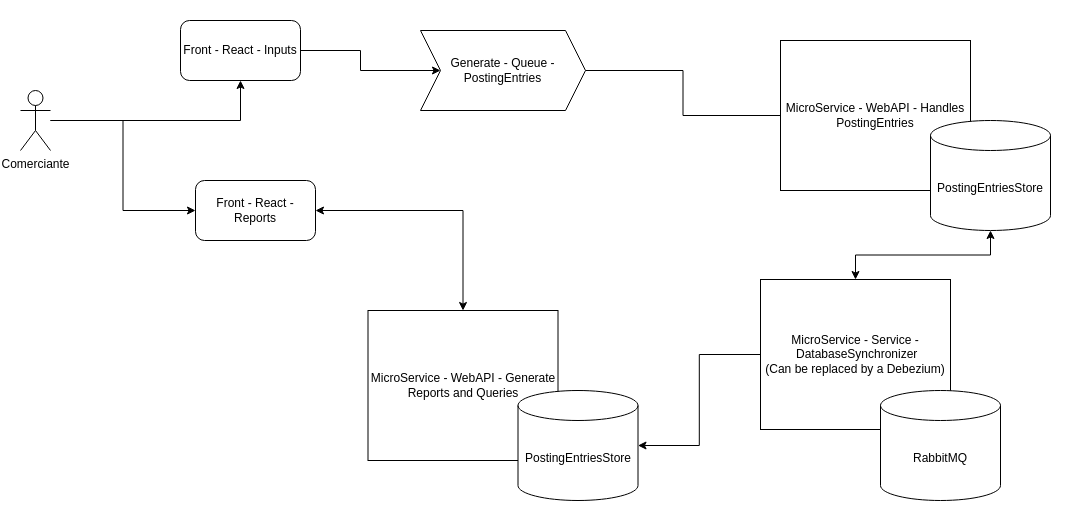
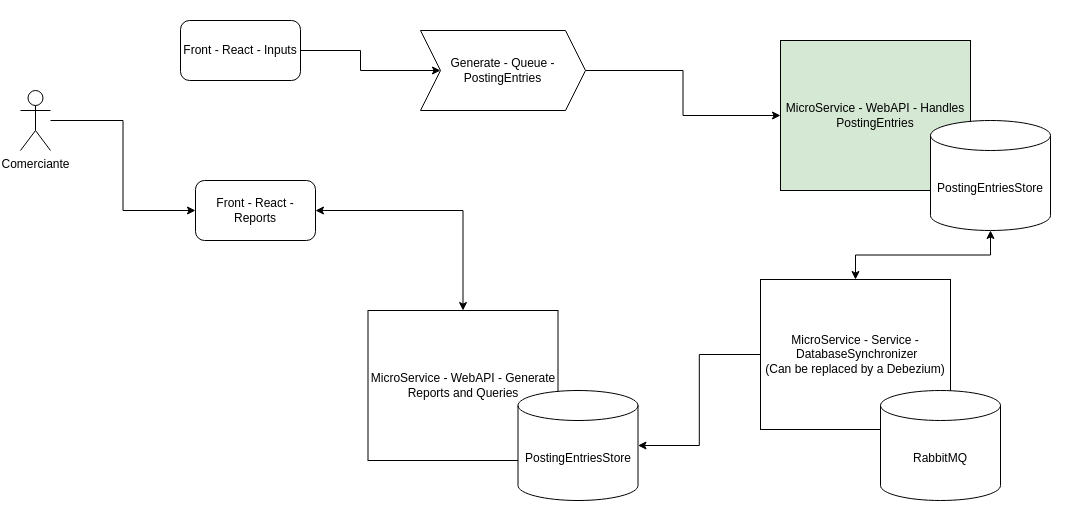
  <mxCell id="0" />
  <mxCell id="1" parent="0" />
- <mxCell id="2" style="edgeStyle=orthogonalEdgeStyle;rounded=0;orthogonalLoop=1;jettySize=auto;html=1;" edge="1" parent="1" source="4" target="6"><mxGeometry relative="1" as="geometry" /></mxCell>
  <mxCell id="3" style="edgeStyle=orthogonalEdgeStyle;rounded=0;orthogonalLoop=1;jettySize=auto;html=1;entryX=0;entryY=0.5;entryDx=0;entryDy=0;" edge="1" parent="1" source="4" target="8"><mxGeometry relative="1" as="geometry" /></mxCell>
  <mxCell id="4" value="Comerciante&lt;br&gt;" style="shape=umlActor;verticalLabelPosition=bottom;verticalAlign=top;html=1;outlineConnect=0;" vertex="1" parent="1"><mxGeometry x="20" y="90" width="30" height="60" as="geometry" /></mxCell>
  <mxCell id="5" style="edgeStyle=orthogonalEdgeStyle;rounded=0;orthogonalLoop=1;jettySize=auto;html=1;" edge="1" parent="1" source="6" target="12"><mxGeometry relative="1" as="geometry" /></mxCell>
  <mxCell id="6" value="Front - React - Inputs" style="rounded=1;whiteSpace=wrap;html=1;" vertex="1" parent="1"><mxGeometry x="180" y="20" width="120" height="60" as="geometry" /></mxCell>
  <mxCell id="7" style="edgeStyle=orthogonalEdgeStyle;rounded=0;orthogonalLoop=1;jettySize=auto;html=1;startArrow=classic;startFill=1;" edge="1" parent="1" source="8" target="13"><mxGeometry relative="1" as="geometry" /></mxCell>
  <mxCell id="8" value="Front - React - Reports" style="rounded=1;whiteSpace=wrap;html=1;" vertex="1" parent="1"><mxGeometry x="195" y="180" width="120" height="60" as="geometry" /></mxCell>
- <mxCell id="9" value="MicroService - WebAPI -&amp;nbsp;Handles PostingEntries" style="rounded=0;whiteSpace=wrap;html=1;" vertex="1" parent="1"><mxGeometry x="780" y="40" width="190" height="150" as="geometry" /></mxCell>
+ <mxCell id="9" value="MicroService - WebAPI -&amp;nbsp;Handles PostingEntries" style="rounded=0;whiteSpace=wrap;html=1;fillColor=#d5e8d4;" vertex="1" parent="1"><mxGeometry x="780" y="40" width="190" height="150" as="geometry" /></mxCell>
  <mxCell id="10" value="PostingEntriesStore&lt;br&gt;" style="shape=cylinder3;whiteSpace=wrap;html=1;boundedLbl=1;backgroundOutline=1;size=15;" vertex="1" parent="1"><mxGeometry x="930" y="120" width="120" height="110" as="geometry" /></mxCell>
- <mxCell id="11" style="edgeStyle=orthogonalEdgeStyle;rounded=0;orthogonalLoop=1;jettySize=auto;html=1;endArrow=none;" edge="1" parent="1" source="12" target="9"><mxGeometry relative="1" as="geometry" /></mxCell>
+ <mxCell id="11" style="edgeStyle=orthogonalEdgeStyle;rounded=0;orthogonalLoop=1;jettySize=auto;html=1;" edge="1" parent="1" source="12" target="9"><mxGeometry relative="1" as="geometry" /></mxCell>
  <mxCell id="12" value="Generate - Queue - PostingEntries" style="shape=step;perimeter=stepPerimeter;whiteSpace=wrap;html=1;fixedSize=1;" vertex="1" parent="1"><mxGeometry x="420" y="30" width="165" height="80" as="geometry" /></mxCell>
  <mxCell id="13" value="MicroService - WebAPI - Generate Reports and Queries" style="rounded=0;whiteSpace=wrap;html=1;" vertex="1" parent="1"><mxGeometry x="367.5" y="310" width="190" height="150" as="geometry" /></mxCell>
  <mxCell id="14" value="PostingEntriesStore&lt;br&gt;" style="shape=cylinder3;whiteSpace=wrap;html=1;boundedLbl=1;backgroundOutline=1;size=15;" vertex="1" parent="1"><mxGeometry x="517.5" y="390" width="120" height="110" as="geometry" /></mxCell>
  <mxCell id="15" style="edgeStyle=orthogonalEdgeStyle;rounded=0;orthogonalLoop=1;jettySize=auto;html=1;startArrow=classic;startFill=1;endArrow=classic;endFill=1;" edge="1" parent="1" source="17" target="10"><mxGeometry relative="1" as="geometry" /></mxCell>
  <mxCell id="16" style="edgeStyle=orthogonalEdgeStyle;rounded=0;orthogonalLoop=1;jettySize=auto;html=1;startArrow=none;startFill=0;endArrow=classic;endFill=1;" edge="1" parent="1" source="17" target="14"><mxGeometry relative="1" as="geometry" /></mxCell>
  <mxCell id="17" value="MicroService - Service -&amp;nbsp;DatabaseSynchronizer&lt;br&gt;(Can be replaced by a Debezium)" style="rounded=0;whiteSpace=wrap;html=1;" vertex="1" parent="1"><mxGeometry x="760" y="279" width="190" height="150" as="geometry" /></mxCell>
  <mxCell id="18" value="RabbitMQ" style="shape=cylinder3;whiteSpace=wrap;html=1;boundedLbl=1;backgroundOutline=1;size=15;" vertex="1" parent="1"><mxGeometry x="880" y="390" width="120" height="110" as="geometry" /></mxCell>
